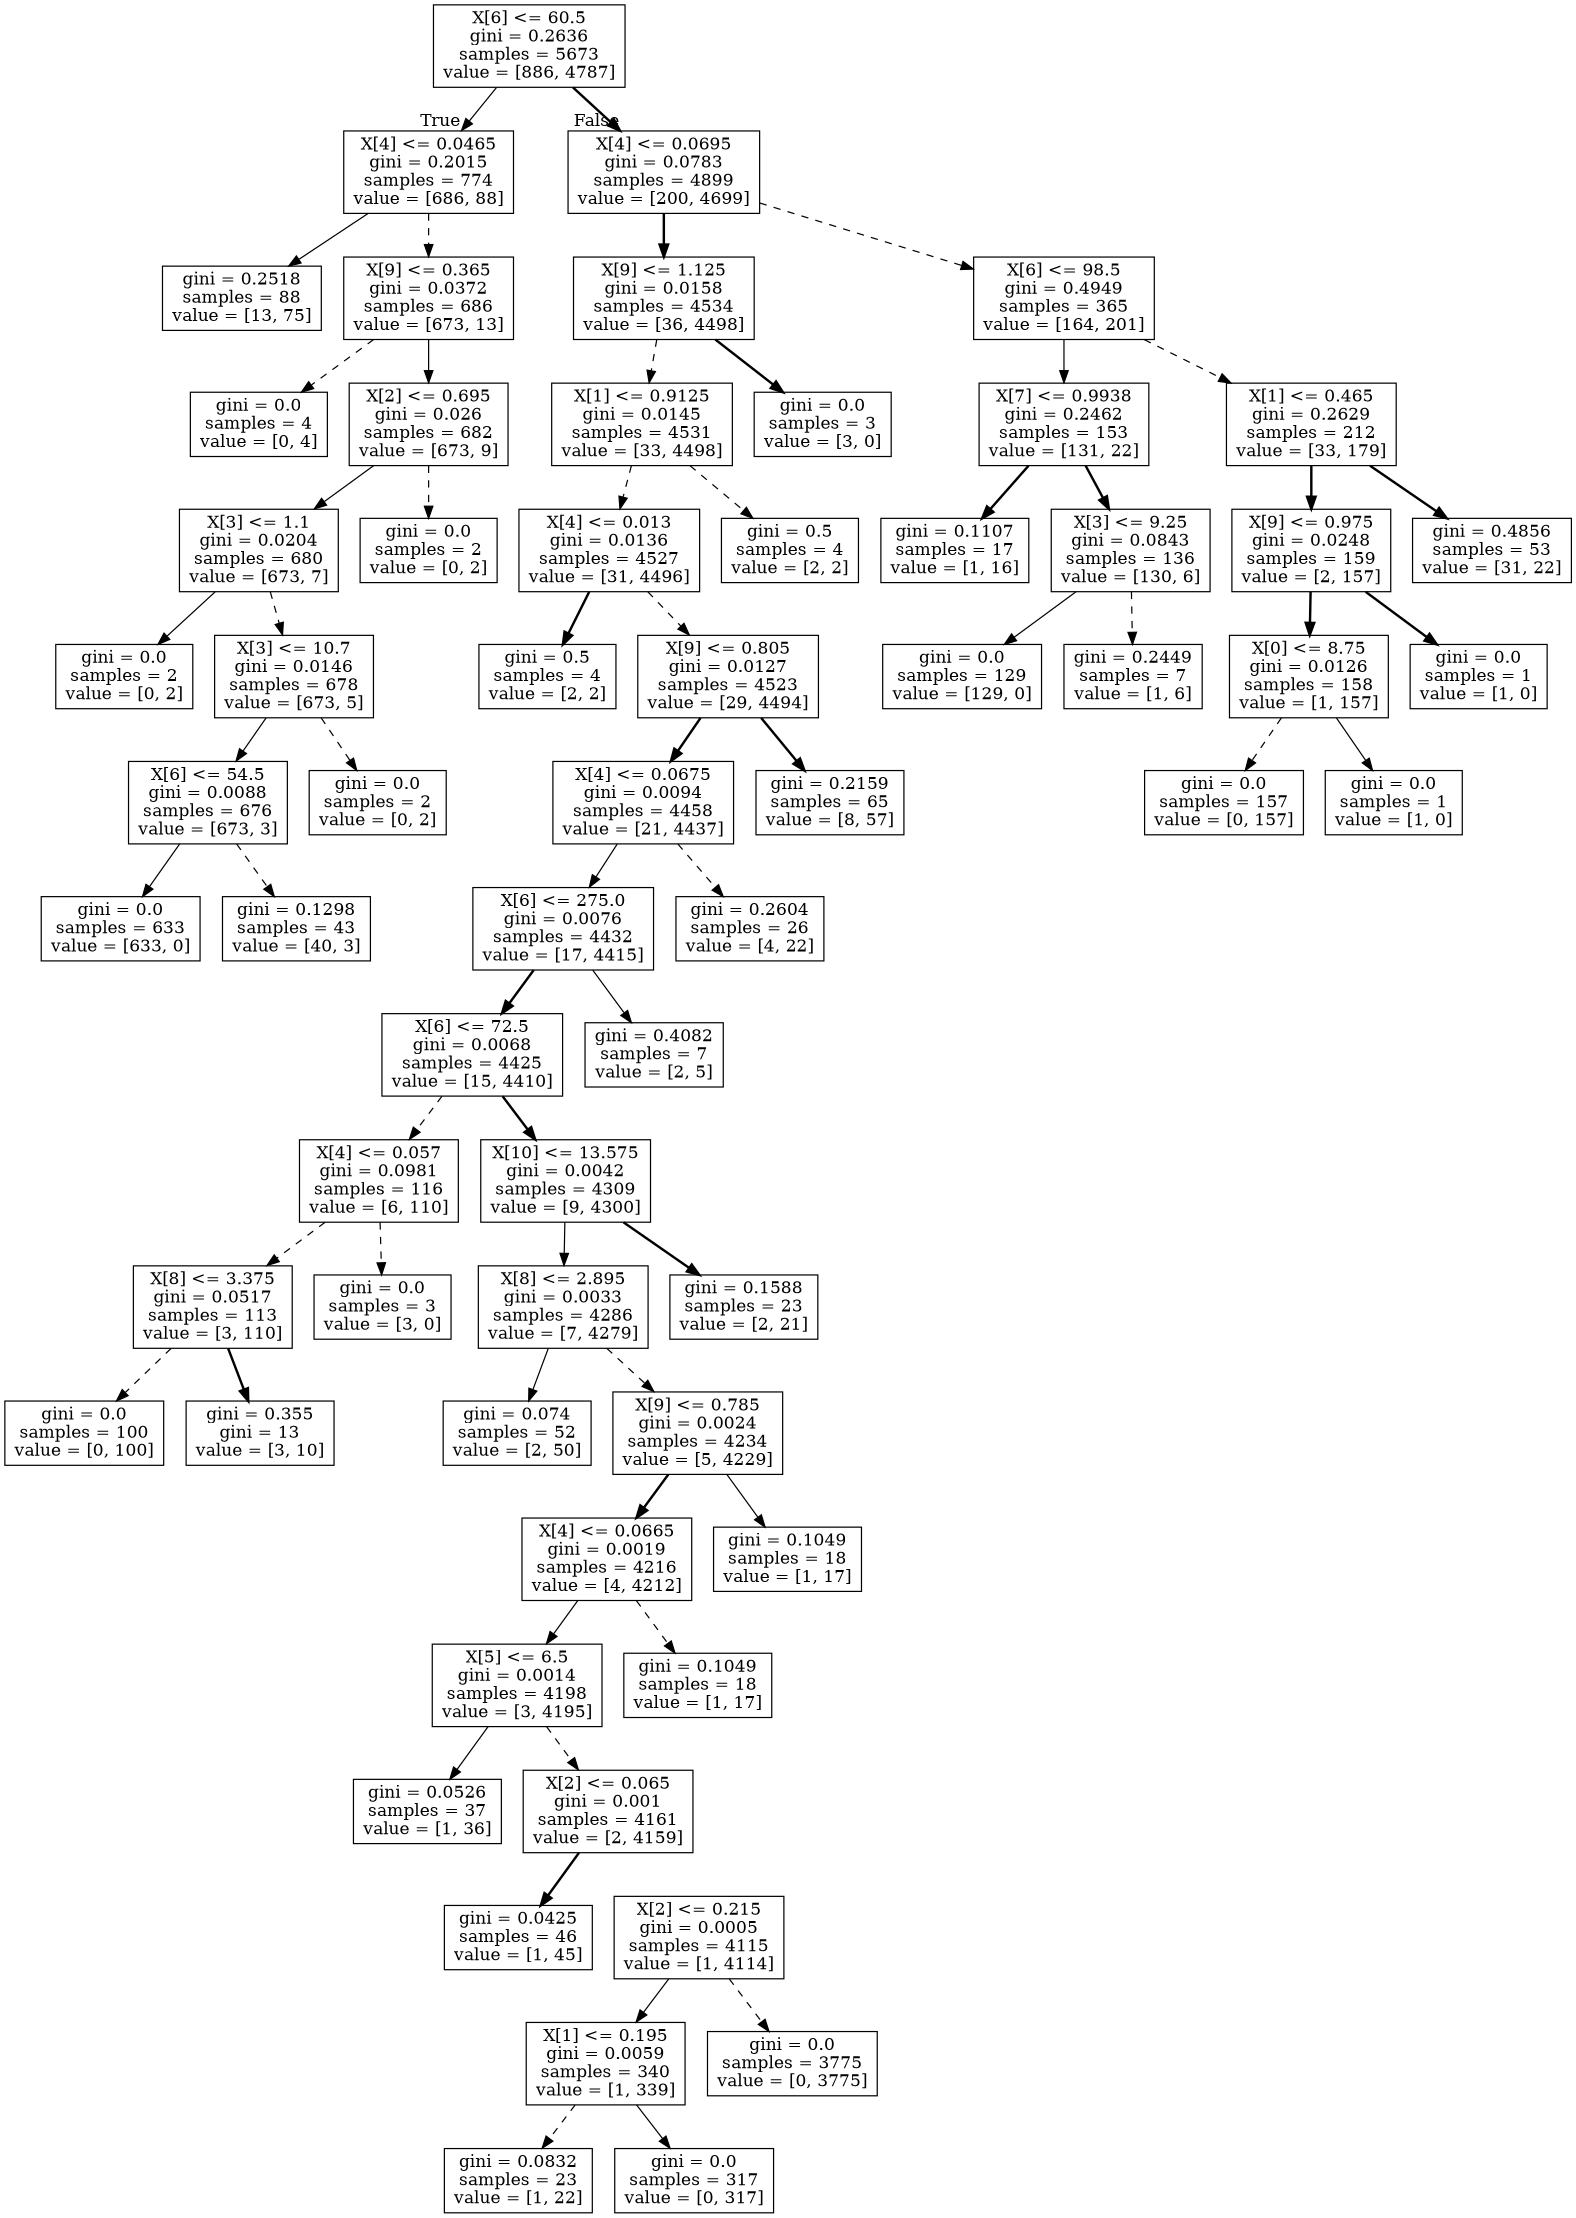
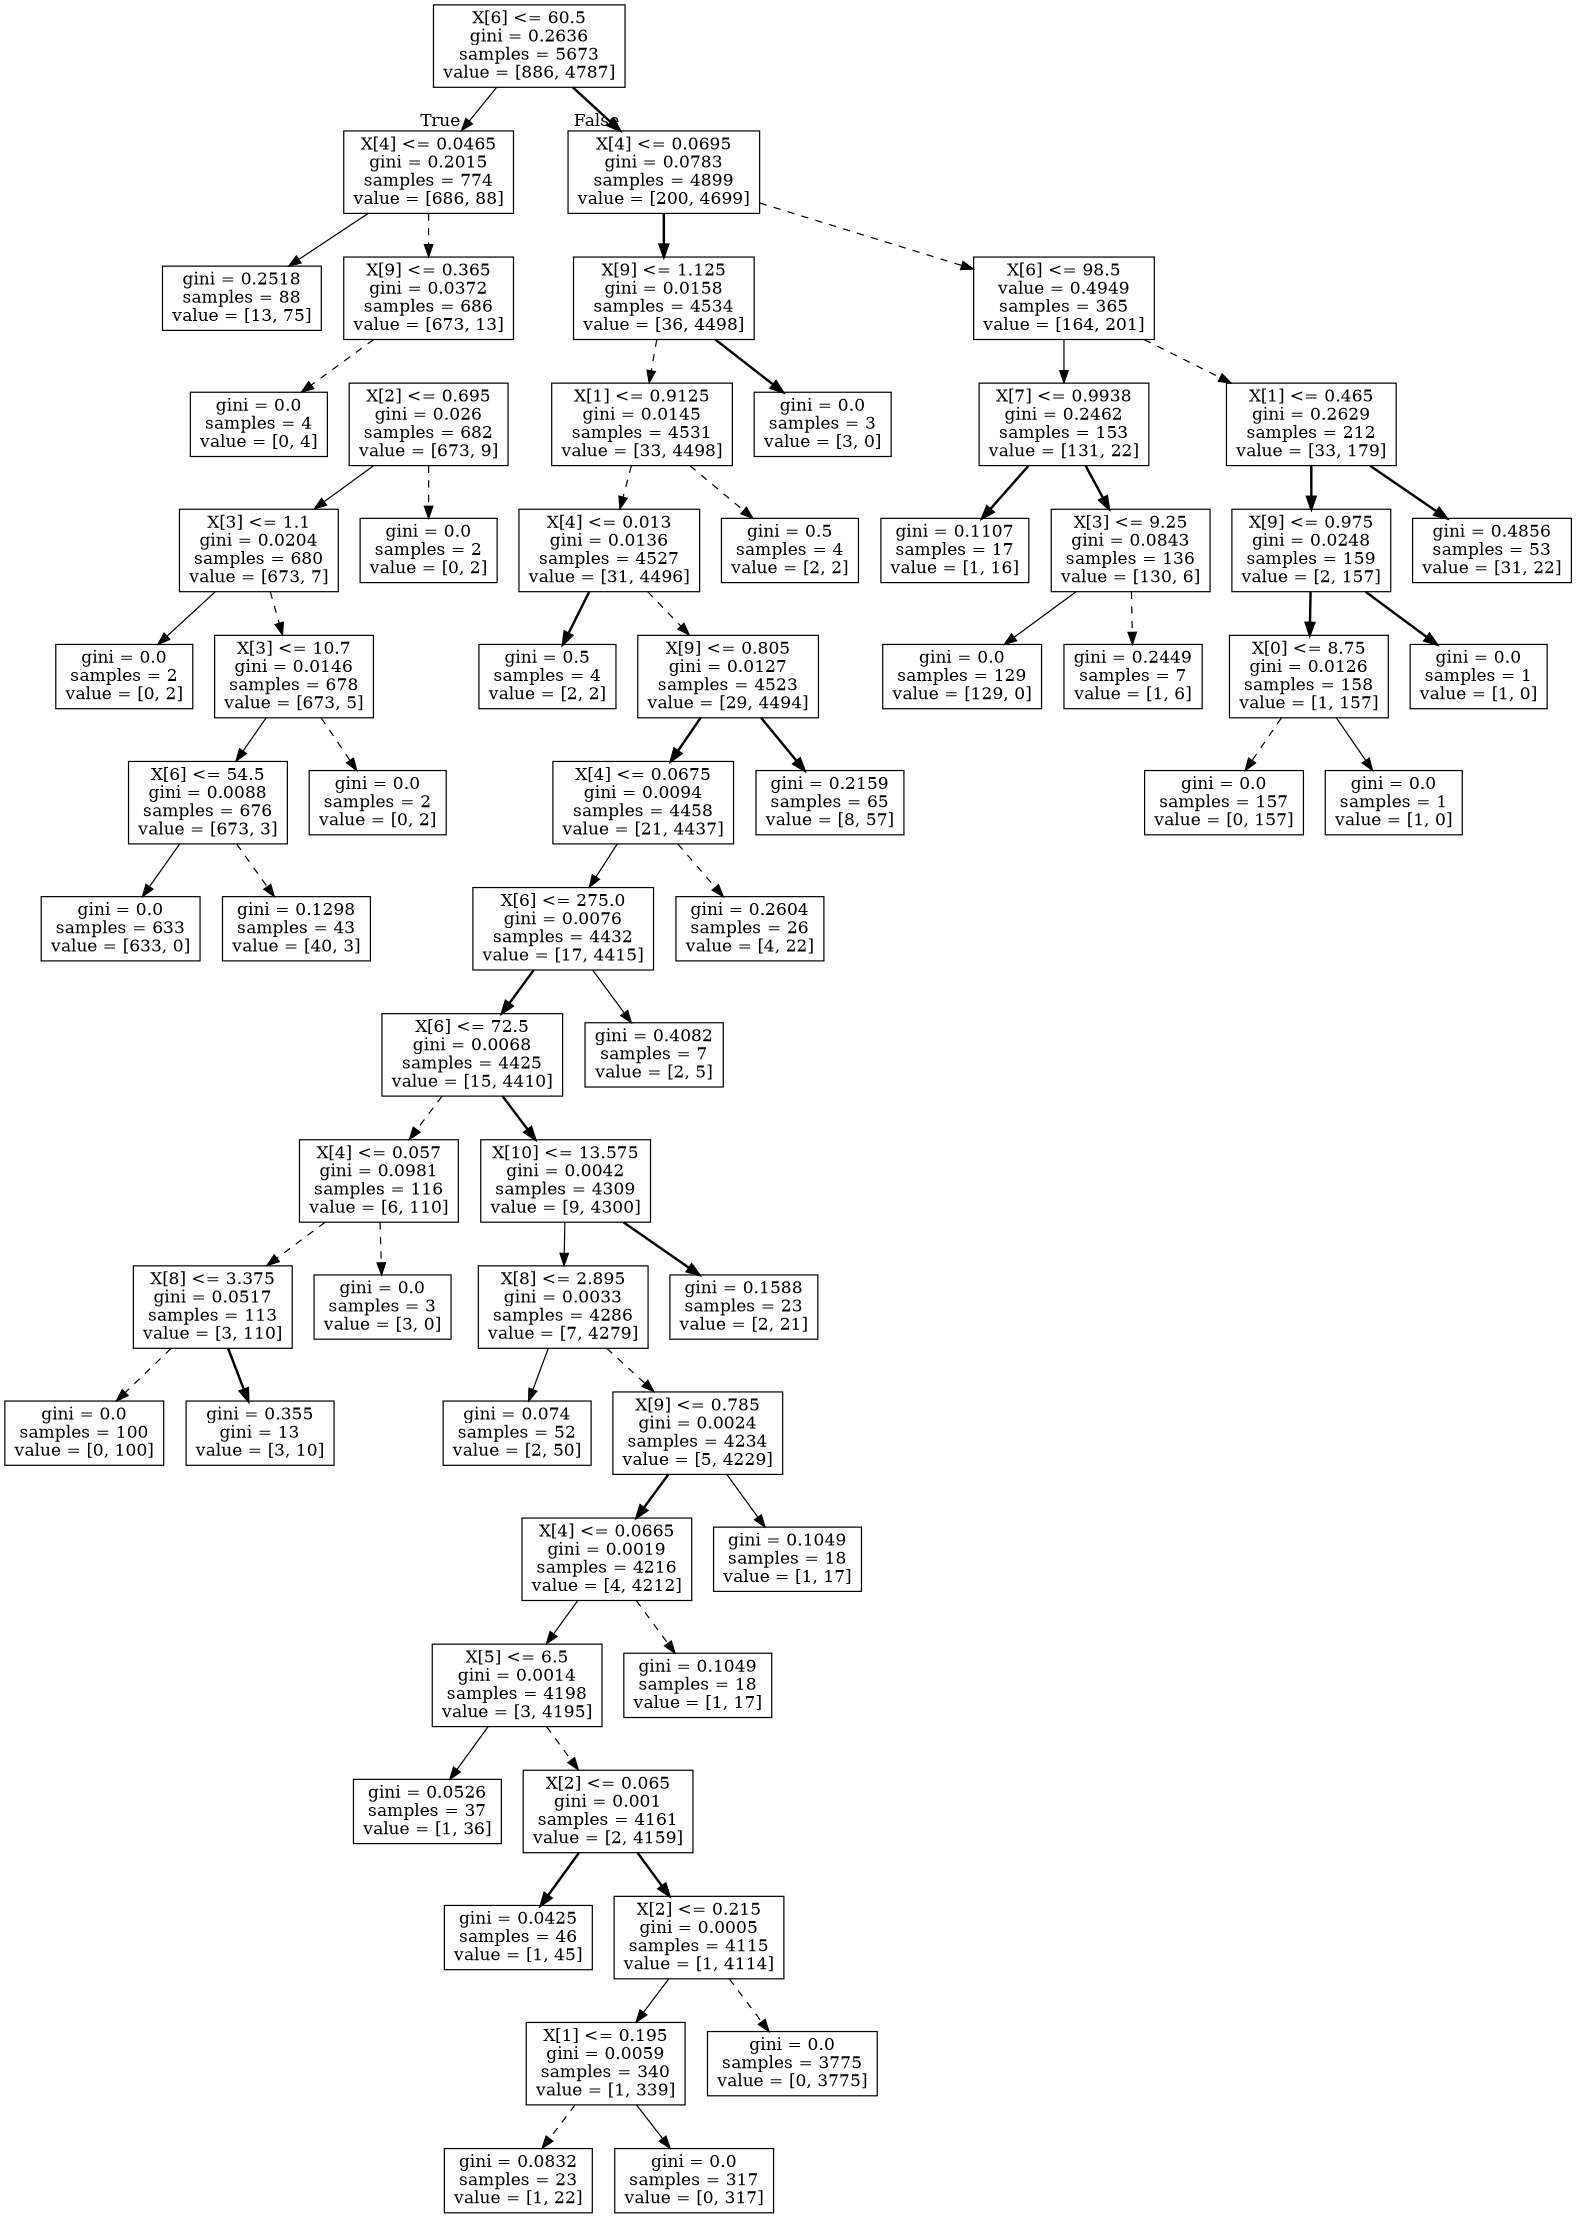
  digraph {
    node [shape=box]
    edge [style=dashed]
    n1 [label="X[6] <= 60.5\ngini = 0.2636\nsamples = 5673\nvalue = [886, 4787]"]
    n2 [label="X[4] <= 0.0465\ngini = 0.2015\nsamples = 774\nvalue = [686, 88]"]
    n3 [label="X[4] <= 0.0695\ngini = 0.0783\nsamples = 4899\nvalue = [200, 4699]"]
    n4 [label="gini = 0.2518\nsamples = 88\nvalue = [13, 75]"]
    n5 [label="X[9] <= 0.365\ngini = 0.0372\nsamples = 686\nvalue = [673, 13]"]
    n6 [label="X[9] <= 1.125\ngini = 0.0158\nsamples = 4534\nvalue = [36, 4498]"]
-   n7 [label="X[6] <= 98.5\ngini = 0.4949\nsamples = 365\nvalue = [164, 201]"]
+   n7 [label="X[6] <= 98.5\nvalue = 0.4949\nsamples = 365\nvalue = [164, 201]"]
    n8 [label="gini = 0.0\nsamples = 4\nvalue = [0, 4]"]
    n9 [label="X[2] <= 0.695\ngini = 0.026\nsamples = 682\nvalue = [673, 9]"]
    n10 [label="X[3] <= 1.1\ngini = 0.0204\nsamples = 680\nvalue = [673, 7]"]
    n11 [label="gini = 0.0\nsamples = 2\nvalue = [0, 2]"]
    n12 [label="gini = 0.0\nsamples = 2\nvalue = [0, 2]"]
    n13 [label="X[3] <= 10.7\ngini = 0.0146\nsamples = 678\nvalue = [673, 5]"]
    n14 [label="X[6] <= 54.5\ngini = 0.0088\nsamples = 676\nvalue = [673, 3]"]
    n15 [label="gini = 0.0\nsamples = 2\nvalue = [0, 2]"]
    n16 [label="gini = 0.0\nsamples = 633\nvalue = [633, 0]"]
    n17 [label="gini = 0.1298\nsamples = 43\nvalue = [40, 3]"]
    n18 [label="X[1] <= 0.9125\ngini = 0.0145\nsamples = 4531\nvalue = [33, 4498]"]
    n19 [label="gini = 0.0\nsamples = 3\nvalue = [3, 0]"]
    n20 [label="X[7] <= 0.9938\ngini = 0.2462\nsamples = 153\nvalue = [131, 22]"]
    n21 [label="X[1] <= 0.465\ngini = 0.2629\nsamples = 212\nvalue = [33, 179]"]
    n22 [label="X[4] <= 0.013\ngini = 0.0136\nsamples = 4527\nvalue = [31, 4496]"]
    n23 [label="gini = 0.5\nsamples = 4\nvalue = [2, 2]"]
    n24 [label="gini = 0.5\nsamples = 4\nvalue = [2, 2]"]
    n25 [label="X[9] <= 0.805\ngini = 0.0127\nsamples = 4523\nvalue = [29, 4494]"]
    n26 [label="X[4] <= 0.0675\ngini = 0.0094\nsamples = 4458\nvalue = [21, 4437]"]
    n27 [label="gini = 0.2159\nsamples = 65\nvalue = [8, 57]"]
    n28 [label="X[6] <= 275.0\ngini = 0.0076\nsamples = 4432\nvalue = [17, 4415]"]
    n29 [label="gini = 0.2604\nsamples = 26\nvalue = [4, 22]"]
    n30 [label="X[6] <= 72.5\ngini = 0.0068\nsamples = 4425\nvalue = [15, 4410]"]
    n31 [label="gini = 0.4082\nsamples = 7\nvalue = [2, 5]"]
    n32 [label="X[4] <= 0.057\ngini = 0.0981\nsamples = 116\nvalue = [6, 110]"]
    n33 [label="X[10] <= 13.575\ngini = 0.0042\nsamples = 4309\nvalue = [9, 4300]"]
    n34 [label="X[8] <= 3.375\ngini = 0.0517\nsamples = 113\nvalue = [3, 110]"]
    n35 [label="gini = 0.0\nsamples = 3\nvalue = [3, 0]"]
    n36 [label="X[8] <= 2.895\ngini = 0.0033\nsamples = 4286\nvalue = [7, 4279]"]
    n37 [label="gini = 0.1588\nsamples = 23\nvalue = [2, 21]"]
    n38 [label="gini = 0.0\nsamples = 100\nvalue = [0, 100]"]
    n39 [label="gini = 0.355\ngini = 13\nvalue = [3, 10]"]
    n40 [label="gini = 0.074\nsamples = 52\nvalue = [2, 50]"]
    n41 [label="X[9] <= 0.785\ngini = 0.0024\nsamples = 4234\nvalue = [5, 4229]"]
    n42 [label="X[4] <= 0.0665\ngini = 0.0019\nsamples = 4216\nvalue = [4, 4212]"]
    n43 [label="gini = 0.1049\nsamples = 18\nvalue = [1, 17]"]
    n44 [label="X[5] <= 6.5\ngini = 0.0014\nsamples = 4198\nvalue = [3, 4195]"]
    n45 [label="gini = 0.1049\nsamples = 18\nvalue = [1, 17]"]
    n46 [label="gini = 0.0526\nsamples = 37\nvalue = [1, 36]"]
    n47 [label="X[2] <= 0.065\ngini = 0.001\nsamples = 4161\nvalue = [2, 4159]"]
    n48 [label="gini = 0.0425\nsamples = 46\nvalue = [1, 45]"]
    n49 [label="X[2] <= 0.215\ngini = 0.0005\nsamples = 4115\nvalue = [1, 4114]"]
    n50 [label="X[1] <= 0.195\ngini = 0.0059\nsamples = 340\nvalue = [1, 339]"]
    n51 [label="gini = 0.0\nsamples = 3775\nvalue = [0, 3775]"]
    n52 [label="gini = 0.0832\nsamples = 23\nvalue = [1, 22]"]
    n53 [label="gini = 0.0\nsamples = 317\nvalue = [0, 317]"]
    n54 [label="gini = 0.1107\nsamples = 17\nvalue = [1, 16]"]
    n55 [label="X[3] <= 9.25\ngini = 0.0843\nsamples = 136\nvalue = [130, 6]"]
    n56 [label="X[9] <= 0.975\ngini = 0.0248\nsamples = 159\nvalue = [2, 157]"]
    n57 [label="gini = 0.4856\nsamples = 53\nvalue = [31, 22]"]
    n58 [label="gini = 0.0\nsamples = 129\nvalue = [129, 0]"]
    n59 [label="gini = 0.2449\nsamples = 7\nvalue = [1, 6]"]
    n60 [label="X[0] <= 8.75\ngini = 0.0126\nsamples = 158\nvalue = [1, 157]"]
    n61 [label="gini = 0.0\nsamples = 1\nvalue = [1, 0]"]
    n62 [label="gini = 0.0\nsamples = 157\nvalue = [0, 157]"]
    n63 [label="gini = 0.0\nsamples = 1\nvalue = [1, 0]"]
    n1 -> n2 [headlabel=True labelangle=45 labeldistance=2.5 style=solid]
    n1 -> n3 [headlabel=False labelangle=-45 labeldistance=2.5 style=bold]
    n2 -> n4 [style=solid]
    n2 -> n5
    n3 -> n6 [style=bold]
    n3 -> n7
    n5 -> n8
-   n5 -> n9 [style=solid]
    n6 -> n18
    n6 -> n19 [style=bold]
    n7 -> n20 [style=solid]
    n7 -> n21
    n9 -> n10 [style=solid]
    n9 -> n11
    n10 -> n12 [style=solid]
    n10 -> n13
    n13 -> n14 [style=solid]
    n13 -> n15
    n14 -> n16 [style=solid]
    n14 -> n17
    n18 -> n22
    n18 -> n23
    n20 -> n54 [style=bold]
    n20 -> n55 [style=bold]
    n21 -> n56 [style=bold]
    n21 -> n57 [style=bold]
    n22 -> n24 [style=bold]
    n22 -> n25
    n25 -> n26 [style=bold]
    n25 -> n27 [style=bold]
    n26 -> n28 [style=solid]
    n26 -> n29
    n28 -> n30 [style=bold]
    n28 -> n31 [style=solid]
    n30 -> n32
    n30 -> n33 [style=bold]
    n32 -> n34
    n32 -> n35
    n33 -> n36 [style=solid]
    n33 -> n37 [style=bold]
    n34 -> n38
    n34 -> n39 [style=bold]
    n36 -> n40 [style=solid]
    n36 -> n41
    n41 -> n42 [style=bold]
    n41 -> n43 [style=solid]
    n42 -> n44 [style=solid]
    n42 -> n45
    n44 -> n46 [style=solid]
    n44 -> n47
    n47 -> n48 [style=bold]
+   n47 -> n49 [style=bold]
    n49 -> n50 [style=solid]
    n49 -> n51
    n50 -> n52
    n50 -> n53 [style=solid]
    n55 -> n58 [style=solid]
    n55 -> n59
    n56 -> n60 [style=bold]
    n56 -> n61 [style=bold]
    n60 -> n62
    n60 -> n63 [style=solid]
  }
